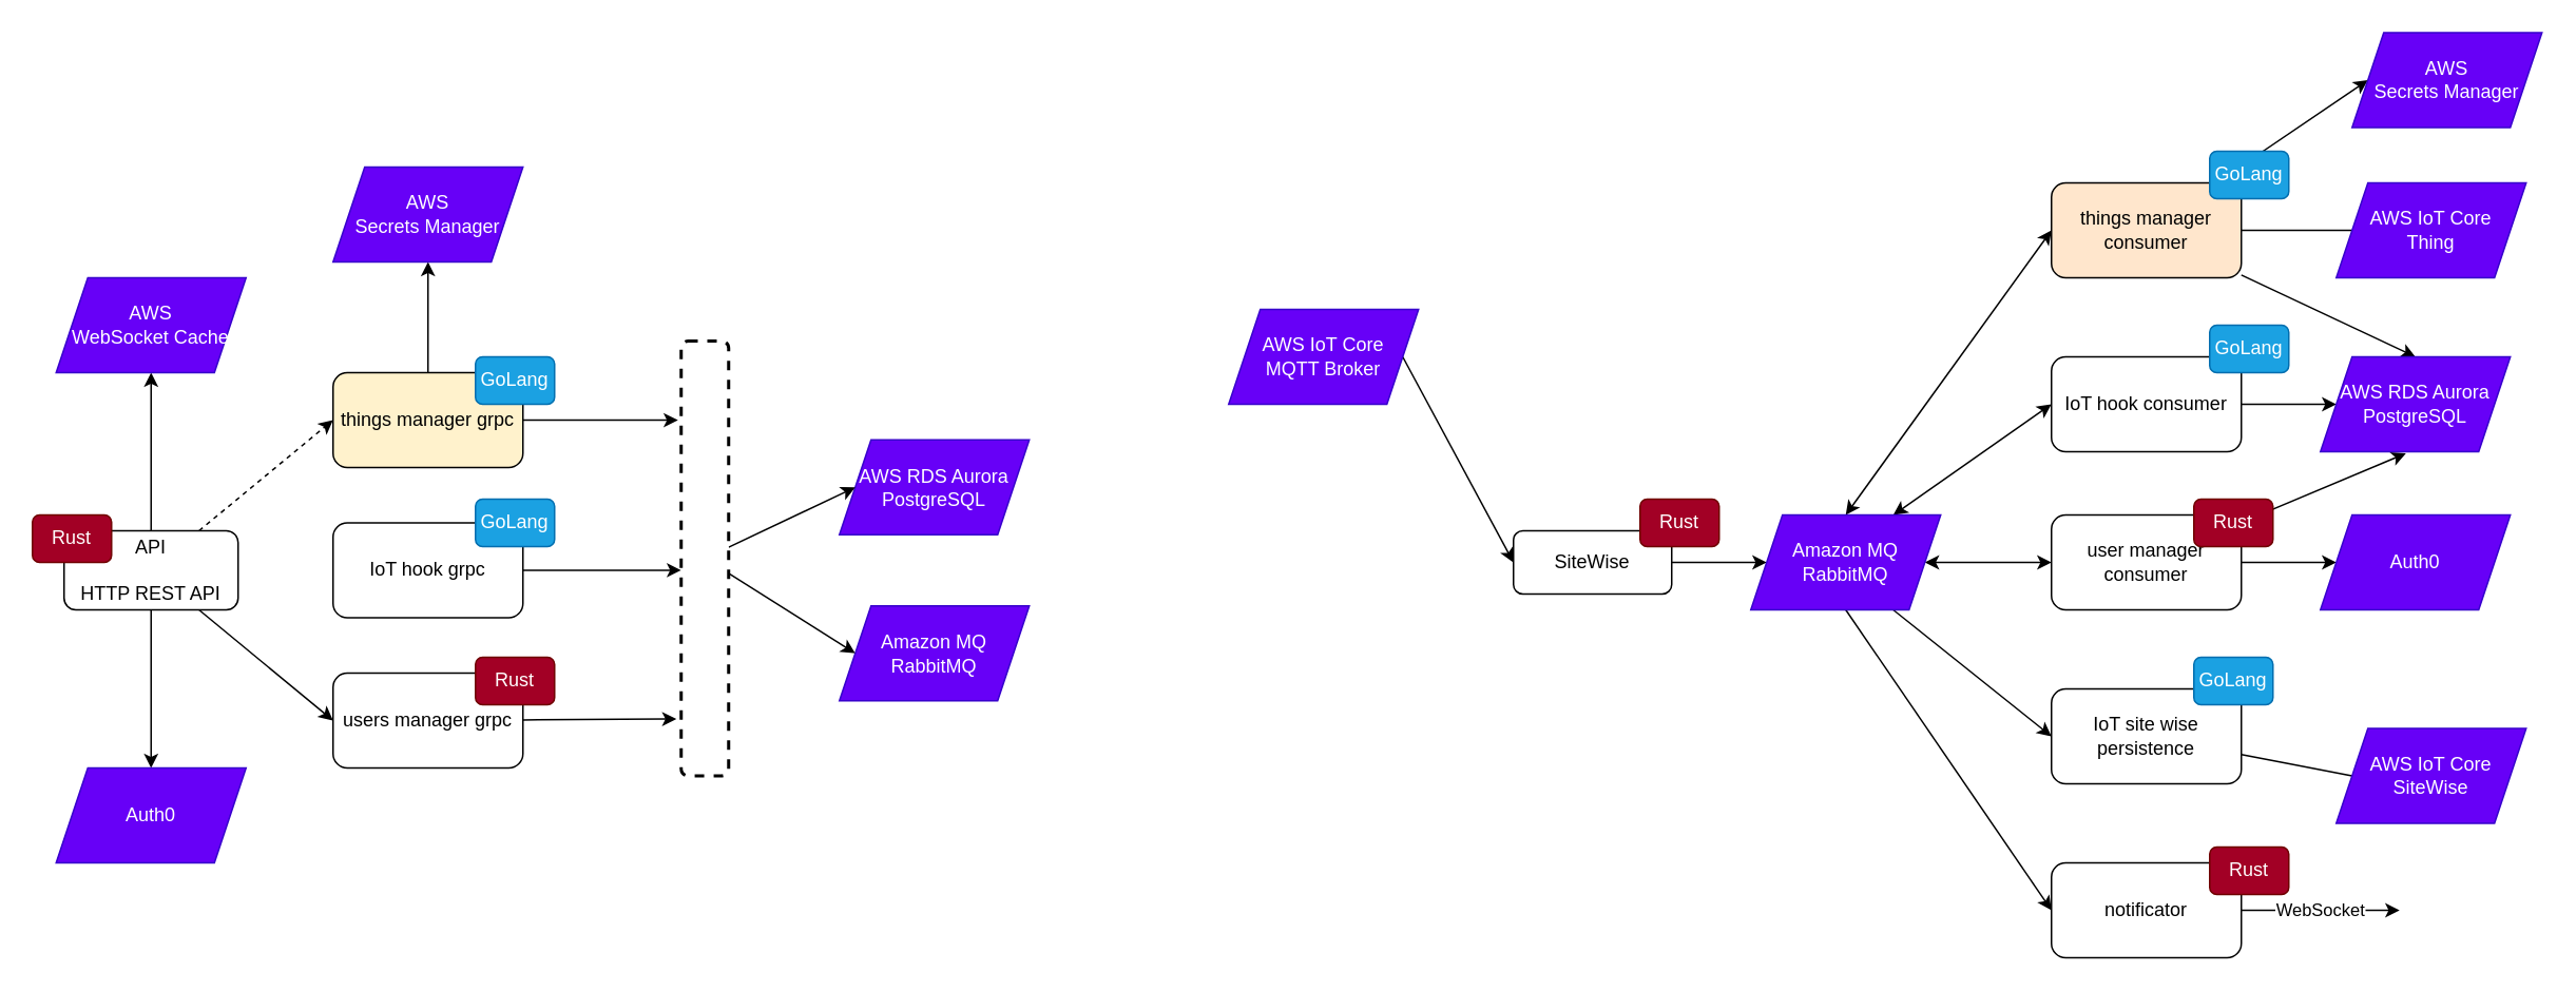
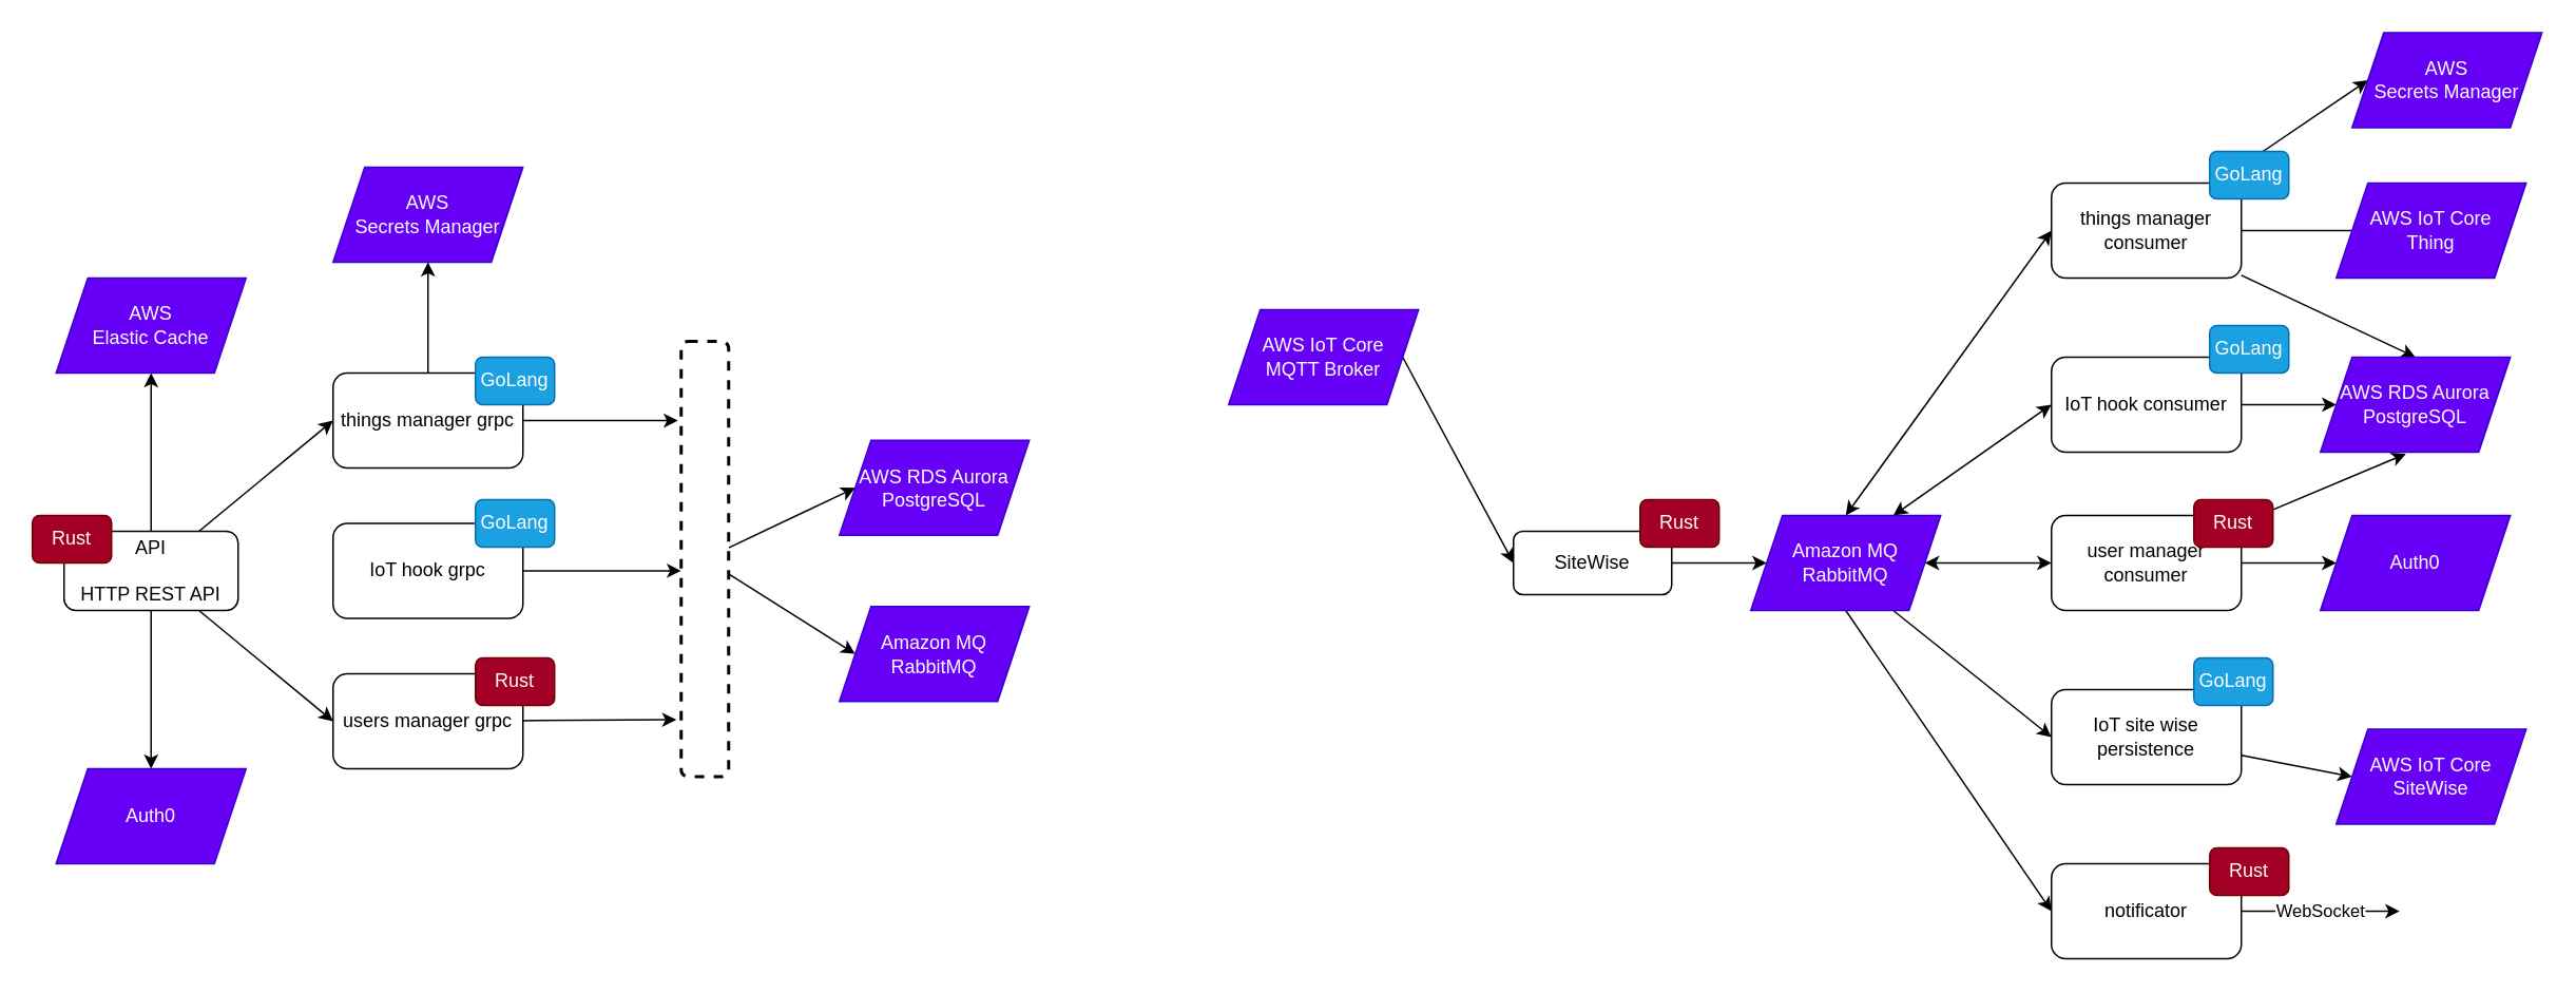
  <mxCell id="0" />
  <mxCell id="1" parent="0" />
- <mxCell id="2" style="edgeStyle=none;html=1;entryX=0;entryY=0.5;entryDx=0;entryDy=0;dashed=1;" parent="1" source="6" target="17" edge="1"><mxGeometry relative="1" as="geometry" /></mxCell>
+ <mxCell id="2" style="edgeStyle=none;html=1;entryX=0;entryY=0.5;entryDx=0;entryDy=0;" parent="1" source="6" target="17" edge="1"><mxGeometry relative="1" as="geometry" /></mxCell>
  <mxCell id="3" style="edgeStyle=none;html=1;entryX=0;entryY=0.5;entryDx=0;entryDy=0;" parent="1" source="6" target="21" edge="1"><mxGeometry relative="1" as="geometry" /></mxCell>
  <mxCell id="4" style="edgeStyle=none;html=1;entryX=0.5;entryY=0;entryDx=0;entryDy=0;" parent="1" source="6" target="56" edge="1"><mxGeometry relative="1" as="geometry" /></mxCell>
  <mxCell id="5" style="edgeStyle=none;html=1;entryX=0.5;entryY=1;entryDx=0;entryDy=0;" parent="1" source="6" target="57" edge="1"><mxGeometry relative="1" as="geometry" /></mxCell>
  <mxCell id="6" value="API&lt;br&gt;&lt;br&gt;HTTP REST API" style="rounded=1;whiteSpace=wrap;html=1;" parent="1" vertex="1"><mxGeometry x="40" y="335" width="110" height="50" as="geometry" /></mxCell>
  <mxCell id="7" style="edgeStyle=none;html=1;entryX=0;entryY=0.5;entryDx=0;entryDy=0;" parent="1" source="8" target="49" edge="1"><mxGeometry relative="1" as="geometry"><mxPoint x="1116" y="355" as="targetPoint" /></mxGeometry></mxCell>
  <mxCell id="8" value="SiteWise" style="rounded=1;whiteSpace=wrap;html=1;" parent="1" vertex="1"><mxGeometry x="956" y="335" width="100" height="40" as="geometry" /></mxCell>
  <mxCell id="9" style="edgeStyle=none;html=1;entryX=0;entryY=0.5;entryDx=0;entryDy=0;exitX=1;exitY=0.5;exitDx=0;exitDy=0;" parent="1" source="45" target="8" edge="1"><mxGeometry relative="1" as="geometry"><mxPoint x="886" y="355" as="sourcePoint" /></mxGeometry></mxCell>
  <mxCell id="10" style="edgeStyle=none;html=1;entryX=0;entryY=0.5;entryDx=0;entryDy=0;exitX=0.5;exitY=0;exitDx=0;exitDy=0;startArrow=classic;startFill=1;" parent="1" source="49" target="25" edge="1"><mxGeometry relative="1" as="geometry"><mxPoint x="1182.905" y="335" as="sourcePoint" /></mxGeometry></mxCell>
  <mxCell id="11" style="edgeStyle=none;html=1;entryX=0;entryY=0.5;entryDx=0;entryDy=0;exitX=0.75;exitY=0;exitDx=0;exitDy=0;startArrow=classic;startFill=1;" parent="1" source="49" target="27" edge="1"><mxGeometry relative="1" as="geometry"><mxPoint x="1196" y="335" as="sourcePoint" /></mxGeometry></mxCell>
  <mxCell id="12" style="edgeStyle=none;html=1;entryX=0;entryY=0.5;entryDx=0;entryDy=0;exitX=0.75;exitY=1;exitDx=0;exitDy=0;startArrow=none;startFill=0;" parent="1" source="49" target="29" edge="1"><mxGeometry relative="1" as="geometry"><mxPoint x="1193.727" y="375" as="sourcePoint" /></mxGeometry></mxCell>
  <mxCell id="13" style="edgeStyle=none;html=1;entryX=0;entryY=0.5;entryDx=0;entryDy=0;exitX=0.5;exitY=1;exitDx=0;exitDy=0;" parent="1" source="49" target="31" edge="1"><mxGeometry relative="1" as="geometry"><mxPoint x="1296" y="525" as="targetPoint" /><mxPoint x="1182.364" y="375" as="sourcePoint" /></mxGeometry></mxCell>
  <mxCell id="14" style="edgeStyle=none;html=1;entryX=0;entryY=0.5;entryDx=0;entryDy=0;exitX=1;exitY=0.5;exitDx=0;exitDy=0;startArrow=classic;startFill=1;" parent="1" source="49" target="34" edge="1"><mxGeometry relative="1" as="geometry"><mxPoint x="1226" y="355" as="sourcePoint" /></mxGeometry></mxCell>
  <mxCell id="15" style="edgeStyle=none;html=1;entryX=-0.067;entryY=0.182;entryDx=0;entryDy=0;entryPerimeter=0;startArrow=none;startFill=0;" parent="1" source="17" target="53" edge="1"><mxGeometry relative="1" as="geometry" /></mxCell>
  <mxCell id="16" style="edgeStyle=none;html=1;" parent="1" source="17" target="58" edge="1"><mxGeometry relative="1" as="geometry" /></mxCell>
- <mxCell id="17" value="things manager grpc" style="rounded=1;whiteSpace=wrap;html=1;fillColor=#fff2cc;" parent="1" vertex="1"><mxGeometry x="210" y="235" width="120" height="60" as="geometry" /></mxCell>
+ <mxCell id="17" value="things manager grpc" style="rounded=1;whiteSpace=wrap;html=1;" parent="1" vertex="1"><mxGeometry x="210" y="235" width="120" height="60" as="geometry" /></mxCell>
  <mxCell id="18" style="edgeStyle=none;html=1;entryX=0;entryY=0.527;entryDx=0;entryDy=0;entryPerimeter=0;startArrow=none;startFill=0;" parent="1" source="19" target="53" edge="1"><mxGeometry relative="1" as="geometry" /></mxCell>
  <mxCell id="19" value="IoT hook grpc" style="rounded=1;whiteSpace=wrap;html=1;" parent="1" vertex="1"><mxGeometry x="210" y="330" width="120" height="60" as="geometry" /></mxCell>
  <mxCell id="20" style="edgeStyle=none;html=1;entryX=-0.1;entryY=0.869;entryDx=0;entryDy=0;entryPerimeter=0;startArrow=none;startFill=0;" parent="1" source="21" target="53" edge="1"><mxGeometry relative="1" as="geometry" /></mxCell>
  <mxCell id="21" value="users manager grpc" style="rounded=1;whiteSpace=wrap;html=1;" parent="1" vertex="1"><mxGeometry x="210" y="425" width="120" height="60" as="geometry" /></mxCell>
  <mxCell id="22" style="edgeStyle=none;html=1;entryX=0;entryY=0.5;entryDx=0;entryDy=0;endArrow=none;" parent="1" source="25" target="47" edge="1"><mxGeometry relative="1" as="geometry" /></mxCell>
  <mxCell id="23" style="edgeStyle=none;html=1;entryX=0.5;entryY=0;entryDx=0;entryDy=0;startArrow=none;startFill=0;" parent="1" source="25" target="54" edge="1"><mxGeometry relative="1" as="geometry" /></mxCell>
  <mxCell id="24" style="edgeStyle=none;html=1;entryX=0;entryY=0.5;entryDx=0;entryDy=0;" parent="1" source="25" target="59" edge="1"><mxGeometry relative="1" as="geometry" /></mxCell>
- <mxCell id="25" value="things manager consumer" style="rounded=1;whiteSpace=wrap;html=1;fillColor=#ffe6cc;" parent="1" vertex="1"><mxGeometry x="1296" y="115" width="120" height="60" as="geometry" /></mxCell>
+ <mxCell id="25" value="things manager consumer" style="rounded=1;whiteSpace=wrap;html=1;" parent="1" vertex="1"><mxGeometry x="1296" y="115" width="120" height="60" as="geometry" /></mxCell>
  <mxCell id="26" style="edgeStyle=none;html=1;entryX=0;entryY=0.5;entryDx=0;entryDy=0;startArrow=none;startFill=0;" parent="1" source="27" target="54" edge="1"><mxGeometry relative="1" as="geometry" /></mxCell>
  <mxCell id="27" value="IoT hook consumer" style="rounded=1;whiteSpace=wrap;html=1;" parent="1" vertex="1"><mxGeometry x="1296" y="225" width="120" height="60" as="geometry" /></mxCell>
- <mxCell id="28" style="edgeStyle=none;html=1;entryX=0;entryY=0.5;entryDx=0;entryDy=0;startArrow=none;startFill=0;endArrow=none;" parent="1" source="29" target="46" edge="1"><mxGeometry relative="1" as="geometry" /></mxCell>
+ <mxCell id="28" style="edgeStyle=none;html=1;entryX=0;entryY=0.5;entryDx=0;entryDy=0;startArrow=none;startFill=0;" parent="1" source="29" target="46" edge="1"><mxGeometry relative="1" as="geometry" /></mxCell>
  <mxCell id="29" value="&lt;span style=&quot;font-family: &amp;#34;helvetica&amp;#34;&quot;&gt;IoT site wise persistence&lt;/span&gt;" style="rounded=1;whiteSpace=wrap;html=1;" parent="1" vertex="1"><mxGeometry x="1296" y="435" width="120" height="60" as="geometry" /></mxCell>
  <mxCell id="30" value="WebSocket" style="edgeStyle=none;html=1;exitX=1;exitY=0.5;exitDx=0;exitDy=0;" parent="1" source="31" edge="1"><mxGeometry relative="1" as="geometry"><mxPoint x="1516" y="575" as="targetPoint" /><mxPoint x="1416" y="525" as="sourcePoint" /></mxGeometry></mxCell>
  <mxCell id="31" value="notificator" style="rounded=1;whiteSpace=wrap;html=1;" parent="1" vertex="1"><mxGeometry x="1296" y="545" width="120" height="60" as="geometry" /></mxCell>
  <mxCell id="32" style="edgeStyle=none;html=1;entryX=0.45;entryY=1.017;entryDx=0;entryDy=0;entryPerimeter=0;startArrow=none;startFill=0;" parent="1" source="34" target="54" edge="1"><mxGeometry relative="1" as="geometry" /></mxCell>
  <mxCell id="33" style="edgeStyle=none;html=1;entryX=0;entryY=0.5;entryDx=0;entryDy=0;" parent="1" source="34" target="55" edge="1"><mxGeometry relative="1" as="geometry" /></mxCell>
  <mxCell id="34" value="&lt;span&gt;user manager consumer&lt;/span&gt;" style="rounded=1;whiteSpace=wrap;html=1;" parent="1" vertex="1"><mxGeometry x="1296" y="325" width="120" height="60" as="geometry" /></mxCell>
  <mxCell id="35" value="GoLang" style="rounded=1;whiteSpace=wrap;html=1;fillColor=#1ba1e2;fontColor=#ffffff;strokeColor=#006EAF;" parent="1" vertex="1"><mxGeometry x="300" y="225" width="50" height="30" as="geometry" /></mxCell>
  <mxCell id="36" value="GoLang" style="rounded=1;whiteSpace=wrap;html=1;fillColor=#1ba1e2;fontColor=#ffffff;strokeColor=#006EAF;" parent="1" vertex="1"><mxGeometry x="300" y="315" width="50" height="30" as="geometry" /></mxCell>
  <mxCell id="37" value="Rust" style="rounded=1;whiteSpace=wrap;html=1;fillColor=#a20025;fontColor=#ffffff;strokeColor=#6F0000;" parent="1" vertex="1"><mxGeometry x="300" y="415" width="50" height="30" as="geometry" /></mxCell>
  <mxCell id="38" value="Rust" style="rounded=1;whiteSpace=wrap;html=1;fillColor=#a20025;fontColor=#ffffff;strokeColor=#6F0000;" parent="1" vertex="1"><mxGeometry x="20" y="325" width="50" height="30" as="geometry" /></mxCell>
  <mxCell id="39" value="Rust" style="rounded=1;whiteSpace=wrap;html=1;fillColor=#a20025;fontColor=#ffffff;strokeColor=#6F0000;" parent="1" vertex="1"><mxGeometry x="1396" y="535" width="50" height="30" as="geometry" /></mxCell>
  <mxCell id="40" value="Rust" style="rounded=1;whiteSpace=wrap;html=1;fillColor=#a20025;fontColor=#ffffff;strokeColor=#6F0000;" parent="1" vertex="1"><mxGeometry x="1386" y="315" width="50" height="30" as="geometry" /></mxCell>
  <mxCell id="41" value="GoLang" style="rounded=1;whiteSpace=wrap;html=1;fillColor=#1ba1e2;fontColor=#ffffff;strokeColor=#006EAF;" parent="1" vertex="1"><mxGeometry x="1386" y="415" width="50" height="30" as="geometry" /></mxCell>
  <mxCell id="42" value="GoLang" style="rounded=1;whiteSpace=wrap;html=1;fillColor=#1ba1e2;fontColor=#ffffff;strokeColor=#006EAF;" parent="1" vertex="1"><mxGeometry x="1396" y="205" width="50" height="30" as="geometry" /></mxCell>
  <mxCell id="43" value="GoLang" style="rounded=1;whiteSpace=wrap;html=1;fillColor=#1ba1e2;fontColor=#ffffff;strokeColor=#006EAF;" parent="1" vertex="1"><mxGeometry x="1396" y="95" width="50" height="30" as="geometry" /></mxCell>
  <mxCell id="44" value="Rust" style="rounded=1;whiteSpace=wrap;html=1;fillColor=#a20025;fontColor=#ffffff;strokeColor=#6F0000;" parent="1" vertex="1"><mxGeometry x="1036" y="315" width="50" height="30" as="geometry" /></mxCell>
  <mxCell id="45" value="AWS IoT Core&lt;br&gt;MQTT Broker" style="shape=parallelogram;perimeter=parallelogramPerimeter;whiteSpace=wrap;html=1;fixedSize=1;fillColor=#6700F7;fontColor=#ffffff;strokeColor=#3700CC;" parent="1" vertex="1"><mxGeometry x="776" y="195" width="120" height="60" as="geometry" /></mxCell>
  <mxCell id="46" value="AWS IoT Core&lt;br&gt;SiteWise" style="shape=parallelogram;perimeter=parallelogramPerimeter;whiteSpace=wrap;html=1;fixedSize=1;fillColor=#6700F7;fontColor=#ffffff;strokeColor=#3700CC;" parent="1" vertex="1"><mxGeometry x="1476" y="460" width="120" height="60" as="geometry" /></mxCell>
  <mxCell id="47" value="AWS IoT Core&lt;br&gt;Thing" style="shape=parallelogram;perimeter=parallelogramPerimeter;whiteSpace=wrap;html=1;fixedSize=1;fillColor=#6700F7;fontColor=#ffffff;strokeColor=#3700CC;" parent="1" vertex="1"><mxGeometry x="1476" y="115" width="120" height="60" as="geometry" /></mxCell>
  <mxCell id="48" value="AWS RDS Aurora&lt;br&gt;PostgreSQL" style="shape=parallelogram;perimeter=parallelogramPerimeter;whiteSpace=wrap;html=1;fixedSize=1;fillColor=#6700F7;fontColor=#ffffff;strokeColor=#3700CC;" parent="1" vertex="1"><mxGeometry x="530" y="277.5" width="120" height="60" as="geometry" /></mxCell>
  <mxCell id="49" value="Amazon MQ&lt;br&gt;RabbitMQ" style="shape=parallelogram;perimeter=parallelogramPerimeter;whiteSpace=wrap;html=1;fixedSize=1;fillColor=#6700F7;fontColor=#ffffff;strokeColor=#3700CC;" parent="1" vertex="1"><mxGeometry x="1106" y="325" width="120" height="60" as="geometry" /></mxCell>
  <mxCell id="50" value="Amazon MQ&lt;br&gt;RabbitMQ" style="shape=parallelogram;perimeter=parallelogramPerimeter;whiteSpace=wrap;html=1;fixedSize=1;fillColor=#6700F7;fontColor=#ffffff;strokeColor=#3700CC;" parent="1" vertex="1"><mxGeometry x="530" y="382.5" width="120" height="60" as="geometry" /></mxCell>
  <mxCell id="51" style="edgeStyle=none;html=1;entryX=0;entryY=0.5;entryDx=0;entryDy=0;startArrow=none;startFill=0;" parent="1" source="53" target="48" edge="1"><mxGeometry relative="1" as="geometry" /></mxCell>
  <mxCell id="52" style="edgeStyle=none;html=1;entryX=0;entryY=0.5;entryDx=0;entryDy=0;startArrow=none;startFill=0;" parent="1" source="53" target="50" edge="1"><mxGeometry relative="1" as="geometry" /></mxCell>
  <mxCell id="53" value="" style="rounded=1;whiteSpace=wrap;html=1;dashed=1;strokeWidth=2;" parent="1" vertex="1"><mxGeometry x="430" y="215" width="30" height="275" as="geometry" /></mxCell>
  <mxCell id="54" value="AWS RDS Aurora&lt;br&gt;PostgreSQL" style="shape=parallelogram;perimeter=parallelogramPerimeter;whiteSpace=wrap;html=1;fixedSize=1;fillColor=#6700F7;fontColor=#ffffff;strokeColor=#3700CC;" parent="1" vertex="1"><mxGeometry x="1466" y="225" width="120" height="60" as="geometry" /></mxCell>
  <mxCell id="55" value="Auth0" style="shape=parallelogram;perimeter=parallelogramPerimeter;whiteSpace=wrap;html=1;fixedSize=1;fillColor=#6700F7;fontColor=#ffffff;strokeColor=#3700CC;" parent="1" vertex="1"><mxGeometry x="1466" y="325" width="120" height="60" as="geometry" /></mxCell>
  <mxCell id="56" value="Auth0" style="shape=parallelogram;perimeter=parallelogramPerimeter;whiteSpace=wrap;html=1;fixedSize=1;fillColor=#6700F7;fontColor=#ffffff;strokeColor=#3700CC;" parent="1" vertex="1"><mxGeometry x="35" y="485" width="120" height="60" as="geometry" /></mxCell>
- <mxCell id="57" value="AWS &lt;br&gt;WebSocket Cache" style="shape=parallelogram;perimeter=parallelogramPerimeter;whiteSpace=wrap;html=1;fixedSize=1;fillColor=#6700F7;fontColor=#ffffff;strokeColor=#3700CC;" parent="1" vertex="1"><mxGeometry x="35" y="175" width="120" height="60" as="geometry" /></mxCell>
+ <mxCell id="57" value="AWS &lt;br&gt;Elastic Cache" style="shape=parallelogram;perimeter=parallelogramPerimeter;whiteSpace=wrap;html=1;fixedSize=1;fillColor=#6700F7;fontColor=#ffffff;strokeColor=#3700CC;" parent="1" vertex="1"><mxGeometry x="35" y="175" width="120" height="60" as="geometry" /></mxCell>
  <mxCell id="58" value="AWS &lt;br&gt;Secrets Manager" style="shape=parallelogram;perimeter=parallelogramPerimeter;whiteSpace=wrap;html=1;fixedSize=1;fillColor=#6700F7;fontColor=#ffffff;strokeColor=#3700CC;" parent="1" vertex="1"><mxGeometry x="210" y="105" width="120" height="60" as="geometry" /></mxCell>
  <mxCell id="59" value="AWS &lt;br&gt;Secrets Manager" style="shape=parallelogram;perimeter=parallelogramPerimeter;whiteSpace=wrap;html=1;fixedSize=1;fillColor=#6700F7;fontColor=#ffffff;strokeColor=#3700CC;" parent="1" vertex="1"><mxGeometry x="1486" y="20" width="120" height="60" as="geometry" /></mxCell>
